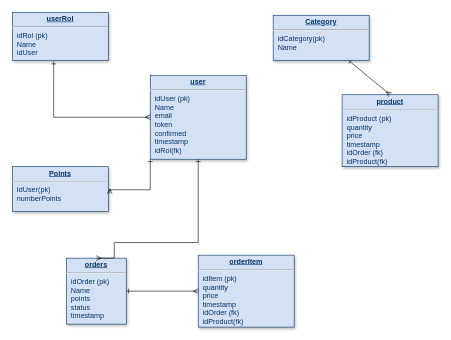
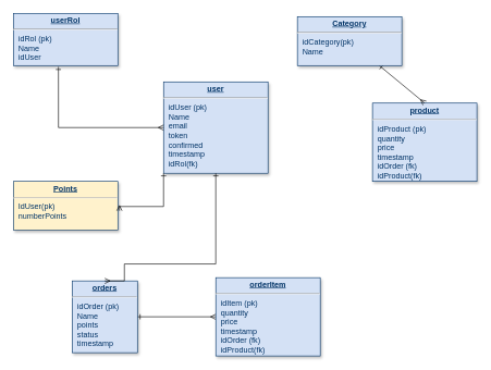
  <mxCell id="0" />
  <mxCell id="1" parent="0" />
- <mxCell id="2" value="&lt;p style=&quot;margin: 0px; margin-top: 4px; text-align: center; text-decoration: underline;&quot;&gt;&lt;b&gt;Points&lt;/b&gt;&lt;/p&gt;&lt;hr&gt;&lt;p style=&quot;margin: 0px; margin-left: 8px;&quot;&gt;IdUser&lt;span style=&quot;background-color: initial;&quot;&gt;(pk)&lt;/span&gt;&lt;/p&gt;&lt;p style=&quot;margin: 0px; margin-left: 8px;&quot;&gt;numberPoints&lt;/p&gt;&lt;p style=&quot;margin: 0px; margin-left: 8px;&quot;&gt;&lt;br&gt;&lt;/p&gt;" style="verticalAlign=top;align=left;overflow=fill;fontSize=12;fontFamily=Helvetica;html=1;strokeColor=#003366;shadow=1;fillColor=#D4E1F5;fontColor=#003366" parent="1" vertex="1"><mxGeometry x="20" y="277.5" width="160" height="75" as="geometry" /></mxCell>
+ <mxCell id="2" value="&lt;p style=&quot;margin: 0px; margin-top: 4px; text-align: center; text-decoration: underline;&quot;&gt;&lt;b&gt;Points&lt;/b&gt;&lt;/p&gt;&lt;hr&gt;&lt;p style=&quot;margin: 0px; margin-left: 8px;&quot;&gt;IdUser&lt;span style=&quot;background-color: initial;&quot;&gt;(pk)&lt;/span&gt;&lt;/p&gt;&lt;p style=&quot;margin: 0px; margin-left: 8px;&quot;&gt;numberPoints&lt;/p&gt;&lt;p style=&quot;margin: 0px; margin-left: 8px;&quot;&gt;&lt;br&gt;&lt;/p&gt;" style="verticalAlign=top;align=left;overflow=fill;fontSize=12;fontFamily=Helvetica;html=1;strokeColor=#003366;shadow=1;fillColor=#fff2cc;fontColor=#003366;" parent="1" vertex="1"><mxGeometry x="20" y="277.5" width="160" height="75" as="geometry" /></mxCell>
  <mxCell id="3" value="" style="endArrow=ERone;html=1;rounded=0;exitX=0;exitY=0.5;exitDx=0;exitDy=0;startArrow=ERmany;startFill=0;endFill=0;strokeColor=default;entryX=1;entryY=0.5;entryDx=0;entryDy=0;" parent="1" source="9" target="4" edge="1"><mxGeometry width="50" height="50" relative="1" as="geometry"><mxPoint x="570" y="272.5" as="sourcePoint" /><mxPoint x="690" y="165" as="targetPoint" /></mxGeometry></mxCell>
  <mxCell id="4" value="&lt;p style=&quot;margin: 0px; margin-top: 4px; text-align: center; text-decoration: underline;&quot;&gt;&lt;strong&gt;orders&lt;/strong&gt;&lt;/p&gt;&lt;hr&gt;&lt;p style=&quot;margin: 0px; margin-left: 8px;&quot;&gt;idOrder&amp;nbsp;&lt;span style=&quot;background-color: initial;&quot;&gt;(pk)&lt;/span&gt;&lt;/p&gt;&lt;p style=&quot;margin: 0px; margin-left: 8px;&quot;&gt;Name&lt;/p&gt;&lt;p style=&quot;margin: 0px; margin-left: 8px;&quot;&gt;points&lt;/p&gt;&lt;p style=&quot;margin: 0px; margin-left: 8px;&quot;&gt;status&lt;/p&gt;&lt;p style=&quot;margin: 0px; margin-left: 8px;&quot;&gt;timestamp&lt;/p&gt;&lt;p style=&quot;margin: 0px; margin-left: 8px;&quot;&gt;&lt;br&gt;&lt;/p&gt;" style="verticalAlign=top;align=left;overflow=fill;fontSize=12;fontFamily=Helvetica;html=1;strokeColor=#003366;shadow=1;fillColor=#D4E1F5;fontColor=#003366" parent="1" vertex="1"><mxGeometry x="110" y="430" width="100" height="110" as="geometry" /></mxCell>
  <mxCell id="5" value="&lt;p style=&quot;margin: 0px; margin-top: 4px; text-align: center; text-decoration: underline;&quot;&gt;&lt;b&gt;userRol&lt;/b&gt;&lt;/p&gt;&lt;hr&gt;&lt;p style=&quot;margin: 0px; margin-left: 8px;&quot;&gt;idRol (pk)&lt;/p&gt;&lt;p style=&quot;margin: 0px; margin-left: 8px;&quot;&gt;Name&lt;/p&gt;&lt;p style=&quot;margin: 0px; margin-left: 8px;&quot;&gt;idUser&lt;/p&gt;&lt;p style=&quot;margin: 0px; margin-left: 8px;&quot;&gt;&lt;br&gt;&lt;/p&gt;&lt;p style=&quot;margin: 0px; margin-left: 8px;&quot;&gt;&lt;br&gt;&lt;/p&gt;" style="verticalAlign=top;align=left;overflow=fill;fontSize=12;fontFamily=Helvetica;html=1;strokeColor=#003366;shadow=1;fillColor=#D4E1F5;fontColor=#003366" parent="1" vertex="1"><mxGeometry x="20" y="20" width="160" height="80" as="geometry" /></mxCell>
  <mxCell id="6" value="&lt;p style=&quot;margin: 0px; margin-top: 4px; text-align: center; text-decoration: underline;&quot;&gt;&lt;b&gt;user&lt;/b&gt;&lt;/p&gt;&lt;hr&gt;&lt;p style=&quot;margin: 0px; margin-left: 8px;&quot;&gt;idUser (pk)&lt;/p&gt;&lt;p style=&quot;margin: 0px; margin-left: 8px;&quot;&gt;Name&lt;/p&gt;&lt;p style=&quot;margin: 0px; margin-left: 8px;&quot;&gt;email&amp;nbsp;&lt;/p&gt;&lt;p style=&quot;margin: 0px; margin-left: 8px;&quot;&gt;token&lt;/p&gt;&lt;p style=&quot;margin: 0px; margin-left: 8px;&quot;&gt;confirmed&lt;/p&gt;&lt;p style=&quot;margin: 0px; margin-left: 8px;&quot;&gt;timestamp&lt;/p&gt;&lt;p style=&quot;margin: 0px; margin-left: 8px;&quot;&gt;idRol(fk)&lt;/p&gt;&lt;p style=&quot;margin: 0px; margin-left: 8px;&quot;&gt;&lt;br&gt;&lt;/p&gt;" style="verticalAlign=top;align=left;overflow=fill;fontSize=12;fontFamily=Helvetica;html=1;strokeColor=#003366;shadow=1;fillColor=#D4E1F5;fontColor=#003366" parent="1" vertex="1"><mxGeometry x="250" y="125" width="160" height="140" as="geometry" /></mxCell>
  <mxCell id="7" value="" style="endArrow=ERone;html=1;rounded=0;entryX=0.431;entryY=1.025;entryDx=0;entryDy=0;exitX=0;exitY=0.5;exitDx=0;exitDy=0;startArrow=ERmany;startFill=0;endFill=0;strokeColor=default;entryPerimeter=0;edgeStyle=orthogonalEdgeStyle;" parent="1" source="6" target="5" edge="1"><mxGeometry width="50" height="50" relative="1" as="geometry"><mxPoint x="160" y="225" as="sourcePoint" /><mxPoint x="350" y="225" as="targetPoint" /></mxGeometry></mxCell>
  <mxCell id="8" value="" style="endArrow=ERone;html=1;rounded=0;startArrow=ERmany;startFill=0;endFill=0;strokeColor=default;entryX=0.5;entryY=1;entryDx=0;entryDy=0;edgeStyle=orthogonalEdgeStyle;exitX=1.015;exitY=0.6;exitDx=0;exitDy=0;exitPerimeter=0;" parent="1" source="2" edge="1"><mxGeometry width="50" height="50" relative="1" as="geometry"><mxPoint x="100" y="315" as="sourcePoint" /><mxPoint x="250" y="265" as="targetPoint" /><Array as="points"><mxPoint x="182" y="316" /><mxPoint x="250" y="316" /></Array></mxGeometry></mxCell>
  <mxCell id="9" value="&lt;p style=&quot;margin: 0px; margin-top: 4px; text-align: center; text-decoration: underline;&quot;&gt;&lt;strong&gt;orderItem&lt;/strong&gt;&lt;/p&gt;&lt;hr&gt;&lt;p style=&quot;margin: 0px; margin-left: 8px;&quot;&gt;idItem&amp;nbsp;&lt;span style=&quot;background-color: initial;&quot;&gt;(pk)&lt;/span&gt;&lt;/p&gt;&lt;p style=&quot;margin: 0px; margin-left: 8px;&quot;&gt;quantity&amp;nbsp;&lt;/p&gt;&lt;p style=&quot;margin: 0px; margin-left: 8px;&quot;&gt;price&lt;/p&gt;&lt;p style=&quot;margin: 0px; margin-left: 8px;&quot;&gt;timestamp&lt;/p&gt;&lt;p style=&quot;margin: 0px 0px 0px 8px;&quot;&gt;idOrder (fk)&lt;/p&gt;&lt;p style=&quot;margin: 0px 0px 0px 8px;&quot;&gt;idProduct(fk)&lt;/p&gt;&lt;p style=&quot;margin: 0px; margin-left: 8px;&quot;&gt;&lt;br&gt;&lt;/p&gt;" style="verticalAlign=top;align=left;overflow=fill;fontSize=12;fontFamily=Helvetica;html=1;strokeColor=#003366;shadow=1;fillColor=#D4E1F5;fontColor=#003366" parent="1" vertex="1"><mxGeometry x="330" y="425" width="160" height="120" as="geometry" /></mxCell>
  <mxCell id="10" value="&lt;p style=&quot;margin: 0px; margin-top: 4px; text-align: center; text-decoration: underline;&quot;&gt;&lt;b&gt;product&lt;/b&gt;&lt;/p&gt;&lt;hr&gt;&lt;p style=&quot;margin: 0px; margin-left: 8px;&quot;&gt;idProduct&amp;nbsp;&lt;span style=&quot;background-color: initial;&quot;&gt;(pk)&lt;/span&gt;&lt;/p&gt;&lt;p style=&quot;margin: 0px; margin-left: 8px;&quot;&gt;quantity&amp;nbsp;&lt;/p&gt;&lt;p style=&quot;margin: 0px; margin-left: 8px;&quot;&gt;price&lt;/p&gt;&lt;p style=&quot;margin: 0px; margin-left: 8px;&quot;&gt;timestamp&lt;/p&gt;&lt;p style=&quot;margin: 0px 0px 0px 8px;&quot;&gt;idOrder (fk)&lt;/p&gt;&lt;p style=&quot;margin: 0px 0px 0px 8px;&quot;&gt;idProduct(fk)&lt;/p&gt;&lt;p style=&quot;margin: 0px; margin-left: 8px;&quot;&gt;&lt;br&gt;&lt;/p&gt;" style="verticalAlign=top;align=left;overflow=fill;fontSize=12;fontFamily=Helvetica;html=1;strokeColor=#003366;shadow=1;fillColor=#D4E1F5;fontColor=#003366" vertex="1" parent="1"><mxGeometry x="570" y="157.5" width="160" height="120" as="geometry" /></mxCell>
  <mxCell id="11" value="" style="endArrow=ERone;html=1;rounded=0;exitX=0.5;exitY=0;exitDx=0;exitDy=0;startArrow=ERmany;startFill=0;endFill=0;strokeColor=default;" edge="1" parent="1" source="10" target="12"><mxGeometry width="50" height="50" relative="1" as="geometry"><mxPoint x="400" y="475" as="sourcePoint" /><mxPoint x="410" y="135" as="targetPoint" /></mxGeometry></mxCell>
  <mxCell id="12" value="&lt;p style=&quot;margin: 0px; margin-top: 4px; text-align: center; text-decoration: underline;&quot;&gt;&lt;strong&gt;Category&lt;/strong&gt;&lt;/p&gt;&lt;hr&gt;&lt;p style=&quot;margin: 0px; margin-left: 8px;&quot;&gt;idCategory&lt;span style=&quot;background-color: initial;&quot;&gt;(pk)&lt;/span&gt;&lt;/p&gt;&lt;p style=&quot;margin: 0px; margin-left: 8px;&quot;&gt;Name&lt;/p&gt;&lt;p style=&quot;margin: 0px; margin-left: 8px;&quot;&gt;&lt;br&gt;&lt;/p&gt;&lt;p style=&quot;margin: 0px; margin-left: 8px;&quot;&gt;&lt;br&gt;&lt;/p&gt;" style="verticalAlign=top;align=left;overflow=fill;fontSize=12;fontFamily=Helvetica;html=1;strokeColor=#003366;shadow=1;fillColor=#D4E1F5;fontColor=#003366" parent="1" vertex="1"><mxGeometry x="455" y="25" width="160" height="75" as="geometry" /></mxCell>
  <mxCell id="13" value="" style="endArrow=ERone;html=1;rounded=0;startArrow=ERmany;startFill=0;endFill=0;strokeColor=default;edgeStyle=orthogonalEdgeStyle;exitX=0.5;exitY=0;exitDx=0;exitDy=0;entryX=0.5;entryY=1;entryDx=0;entryDy=0;" edge="1" parent="1" source="4" target="6"><mxGeometry width="50" height="50" relative="1" as="geometry"><mxPoint x="80" y="559" as="sourcePoint" /><mxPoint x="330" y="304" as="targetPoint" /><Array as="points"><mxPoint x="190" y="404" /><mxPoint x="330" y="404" /></Array></mxGeometry></mxCell>
